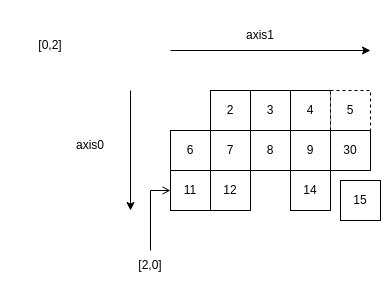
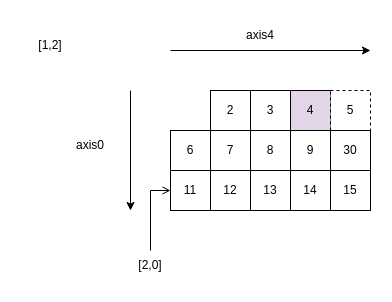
  <mxCell id="0" />
  <mxCell id="1" parent="0" />
  <mxCell id="2" value="2" style="whiteSpace=wrap;html=1;aspect=fixed;" vertex="1" parent="1"><mxGeometry x="210" y="90" width="40" height="40" as="geometry" /></mxCell>
  <mxCell id="3" value="3" style="whiteSpace=wrap;html=1;aspect=fixed;" vertex="1" parent="1"><mxGeometry x="250" y="90" width="40" height="40" as="geometry" /></mxCell>
- <mxCell id="4" value="4" style="whiteSpace=wrap;html=1;aspect=fixed;" vertex="1" parent="1"><mxGeometry x="290" y="90" width="40" height="40" as="geometry" /></mxCell>
+ <mxCell id="4" value="4" style="whiteSpace=wrap;html=1;aspect=fixed;fillColor=#e1d5e7;" vertex="1" parent="1"><mxGeometry x="290" y="90" width="40" height="40" as="geometry" /></mxCell>
  <mxCell id="5" value="5" style="whiteSpace=wrap;html=1;aspect=fixed;dashed=1;" vertex="1" parent="1"><mxGeometry x="330" y="90" width="40" height="40" as="geometry" /></mxCell>
  <mxCell id="6" value="6" style="whiteSpace=wrap;html=1;aspect=fixed;" vertex="1" parent="1"><mxGeometry x="170" y="130" width="40" height="40" as="geometry" /></mxCell>
  <mxCell id="7" value="7" style="whiteSpace=wrap;html=1;aspect=fixed;" vertex="1" parent="1"><mxGeometry x="210" y="130" width="40" height="40" as="geometry" /></mxCell>
  <mxCell id="8" value="8" style="whiteSpace=wrap;html=1;aspect=fixed;" vertex="1" parent="1"><mxGeometry x="250" y="130" width="40" height="40" as="geometry" /></mxCell>
  <mxCell id="9" value="9" style="whiteSpace=wrap;html=1;aspect=fixed;" vertex="1" parent="1"><mxGeometry x="290" y="130" width="40" height="40" as="geometry" /></mxCell>
  <mxCell id="10" value="30" style="whiteSpace=wrap;html=1;aspect=fixed;" vertex="1" parent="1"><mxGeometry x="330" y="130" width="40" height="40" as="geometry" /></mxCell>
  <mxCell id="11" value="11" style="whiteSpace=wrap;html=1;aspect=fixed;" vertex="1" parent="1"><mxGeometry x="170" y="170" width="40" height="40" as="geometry" /></mxCell>
  <mxCell id="12" value="12" style="whiteSpace=wrap;html=1;aspect=fixed;" vertex="1" parent="1"><mxGeometry x="210" y="170" width="40" height="40" as="geometry" /></mxCell>
+ <mxCell id="13" value="13" style="whiteSpace=wrap;html=1;aspect=fixed;" vertex="1" parent="1"><mxGeometry x="250" y="170" width="40" height="40" as="geometry" /></mxCell>
  <mxCell id="14" value="14" style="whiteSpace=wrap;html=1;aspect=fixed;" vertex="1" parent="1"><mxGeometry x="290" y="170" width="40" height="40" as="geometry" /></mxCell>
- <mxCell id="15" value="15" style="whiteSpace=wrap;html=1;aspect=fixed;" vertex="1" parent="1"><mxGeometry x="340" y="180" width="40" height="40" as="geometry" /></mxCell>
+ <mxCell id="15" value="15" style="whiteSpace=wrap;html=1;aspect=fixed;" vertex="1" parent="1"><mxGeometry x="330" y="170" width="40" height="40" as="geometry" /></mxCell>
  <mxCell id="16" value="" style="endArrow=classic;html=1;rounded=0;" edge="1" parent="1"><mxGeometry width="50" height="50" relative="1" as="geometry"><mxPoint x="130" y="90" as="sourcePoint" /><mxPoint x="130" y="210" as="targetPoint" /></mxGeometry></mxCell>
  <mxCell id="17" value="axis0" style="text;html=1;strokeColor=none;fillColor=none;align=center;verticalAlign=middle;whiteSpace=wrap;rounded=0;" vertex="1" parent="1"><mxGeometry x="60" y="130" width="60" height="30" as="geometry" /></mxCell>
  <mxCell id="18" value="" style="endArrow=classic;html=1;rounded=0;" edge="1" parent="1"><mxGeometry width="50" height="50" relative="1" as="geometry"><mxPoint x="170" y="50" as="sourcePoint" /><mxPoint x="370" y="50" as="targetPoint" /></mxGeometry></mxCell>
- <mxCell id="19" value="axis1" style="text;html=1;strokeColor=none;fillColor=none;align=center;verticalAlign=middle;whiteSpace=wrap;rounded=0;" vertex="1" parent="1"><mxGeometry x="230" y="20" width="60" height="30" as="geometry" /></mxCell>
- <mxCell id="20" value="[0,2]" style="text;html=1;strokeColor=none;fillColor=none;align=center;verticalAlign=middle;whiteSpace=wrap;rounded=0;" vertex="1" parent="1"><mxGeometry x="20" y="30" width="60" height="30" as="geometry" /></mxCell>
+ <mxCell id="19" value="axis4" style="text;html=1;strokeColor=none;fillColor=none;align=center;verticalAlign=middle;whiteSpace=wrap;rounded=0;" vertex="1" parent="1"><mxGeometry x="230" y="20" width="60" height="30" as="geometry" /></mxCell>
+ <mxCell id="20" value="[1,2]" style="text;html=1;strokeColor=none;fillColor=none;align=center;verticalAlign=middle;whiteSpace=wrap;rounded=0;" vertex="1" parent="1"><mxGeometry x="20" y="30" width="60" height="30" as="geometry" /></mxCell>
  <mxCell id="21" value="" style="endArrow=open;html=1;rounded=0;edgeStyle=orthogonalEdgeStyle;entryX=0;entryY=0.5;entryDx=0;entryDy=0;startArrow=none;" edge="1" parent="1" source="22" target="11"><mxGeometry width="50" height="50" relative="1" as="geometry"><mxPoint x="150" y="280" as="sourcePoint" /><mxPoint x="270" y="340" as="targetPoint" /><Array as="points"><mxPoint x="150" y="190" /></Array></mxGeometry></mxCell>
  <mxCell id="22" value="[2,0]" style="text;html=1;strokeColor=none;fillColor=none;align=center;verticalAlign=middle;whiteSpace=wrap;rounded=0;" vertex="1" parent="1"><mxGeometry x="120" y="250" width="60" height="30" as="geometry" /></mxCell>
